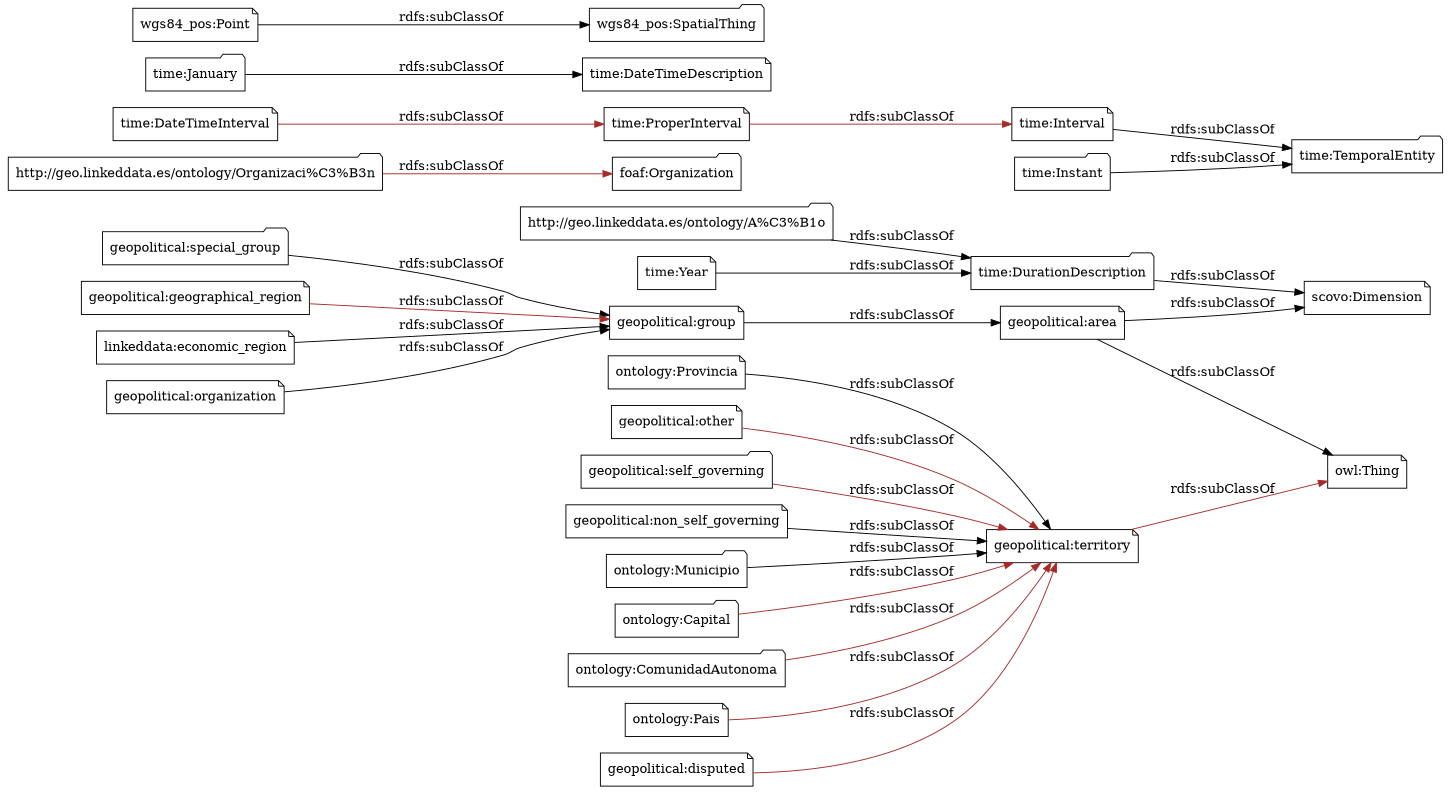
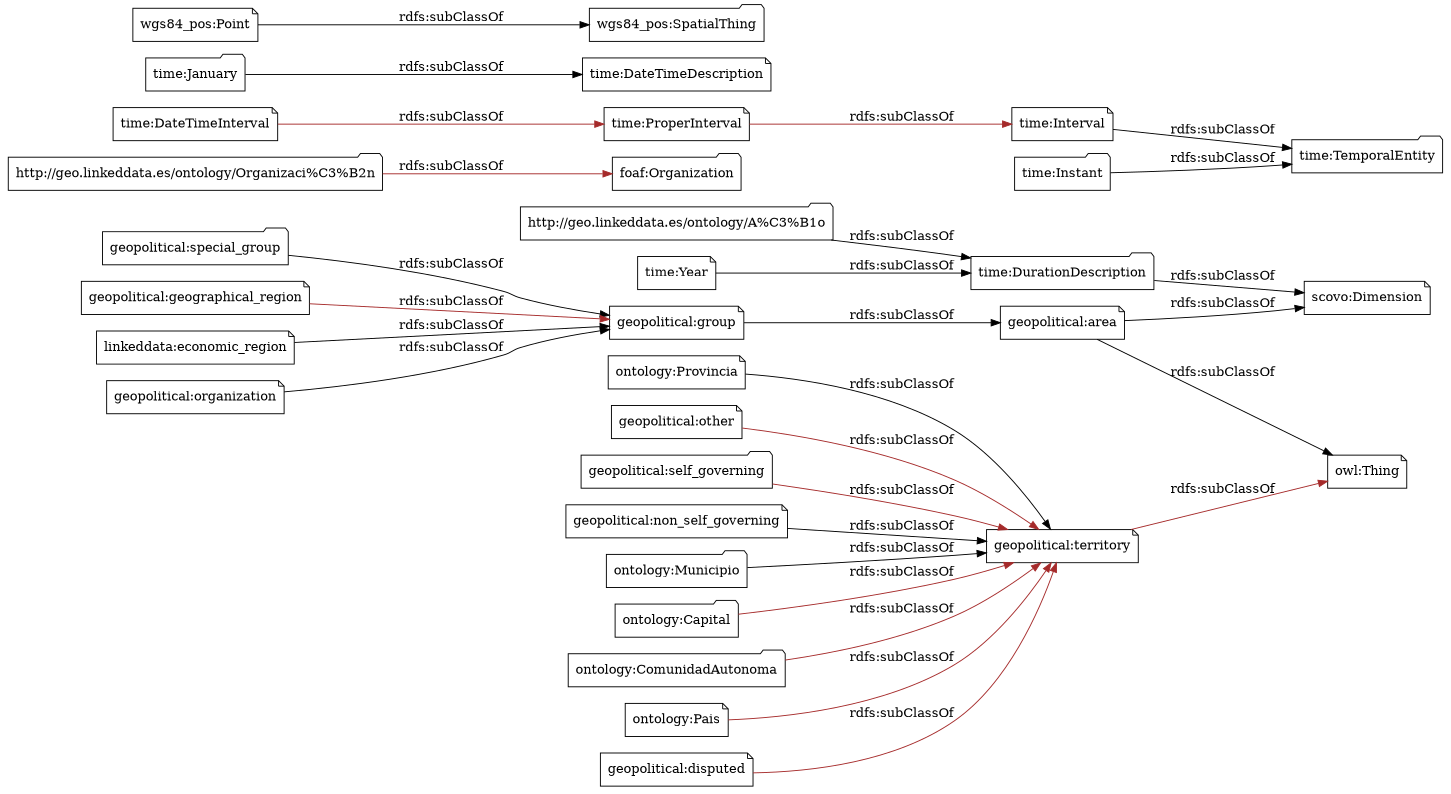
  digraph {
    rankdir=LR
    node [color=black shape=note]
    edge [color=black]
    "ontology:Provincia"
    "geopolitical:territory"
    "owl:Thing"
    "ontology:Municipio" [shape=folder]
    "ontology:Capital" [shape=folder]
    "ontology:ComunidadAutonoma" [shape=folder]
    "ontology:Pais"
    "geopolitical:area"
    "scovo:Dimension"
    "time:DurationDescription" [shape=folder]
-   "http://geo.linkeddata.es/ontology/Organizaci%C3%B3n" [shape=folder]
+   "http://geo.linkeddata.es/ontology/Organizaci%C3%B3n" [shape=folder label="http://geo.linkeddata.es/ontology/Organizaci%C3%B2n"]
    "foaf:Organization" [shape=folder]
    "http://geo.linkeddata.es/ontology/A%C3%B1o" [shape=folder]
    "time:DateTimeInterval"
    "time:ProperInterval"
    "time:Interval"
    "time:January" [shape=folder]
    "time:DateTimeDescription"
    "time:TemporalEntity" [shape=folder]
    "time:Year"
    "time:Instant" [shape=folder]
    "geopolitical:disputed"
    "geopolitical:special_group" [shape=folder]
    "geopolitical:group"
    "geopolitical:geographical_region"
    "geopolitical:other"
    n27 [label="linkeddata:economic_region"]
    "geopolitical:self_governing" [shape=folder]
    "geopolitical:non_self_governing"
    "geopolitical:organization"
    "wgs84_pos:SpatialThing" [shape=folder]
    "wgs84_pos:Point"
    "ontology:Provincia" -> "geopolitical:territory" [label="rdfs:subClassOf"]
    "geopolitical:territory" -> "owl:Thing" [color=brown label="rdfs:subClassOf"]
    "ontology:Municipio" -> "geopolitical:territory" [label="rdfs:subClassOf"]
    "ontology:Capital" -> "geopolitical:territory" [color=brown label="rdfs:subClassOf"]
    "ontology:ComunidadAutonoma" -> "geopolitical:territory" [color=brown label="rdfs:subClassOf"]
    "ontology:Pais" -> "geopolitical:territory" [color=brown label="rdfs:subClassOf"]
    "geopolitical:area" -> "owl:Thing" [label="rdfs:subClassOf"]
    "geopolitical:area" -> "scovo:Dimension" [label="rdfs:subClassOf"]
    "time:DurationDescription" -> "scovo:Dimension" [label="rdfs:subClassOf"]
    "http://geo.linkeddata.es/ontology/Organizaci%C3%B3n" -> "foaf:Organization" [color=brown label="rdfs:subClassOf"]
    "http://geo.linkeddata.es/ontology/A%C3%B1o" -> "time:DurationDescription" [label="rdfs:subClassOf"]
    "time:DateTimeInterval" -> "time:ProperInterval" [color=brown label="rdfs:subClassOf"]
    "time:ProperInterval" -> "time:Interval" [color=brown label="rdfs:subClassOf"]
    "time:Interval" -> "time:TemporalEntity" [label="rdfs:subClassOf"]
    "time:January" -> "time:DateTimeDescription" [label="rdfs:subClassOf"]
    "time:Year" -> "time:DurationDescription" [label="rdfs:subClassOf"]
    "time:Instant" -> "time:TemporalEntity" [label="rdfs:subClassOf"]
    "geopolitical:disputed" -> "geopolitical:territory" [color=brown label="rdfs:subClassOf"]
    "geopolitical:special_group" -> "geopolitical:group" [label="rdfs:subClassOf"]
    "geopolitical:group" -> "geopolitical:area" [label="rdfs:subClassOf"]
    "geopolitical:geographical_region" -> "geopolitical:group" [color=brown label="rdfs:subClassOf"]
    "geopolitical:other" -> "geopolitical:territory" [color=brown label="rdfs:subClassOf"]
    n27 -> "geopolitical:group" [label="rdfs:subClassOf"]
    "geopolitical:self_governing" -> "geopolitical:territory" [color=brown label="rdfs:subClassOf"]
    "geopolitical:non_self_governing" -> "geopolitical:territory" [label="rdfs:subClassOf"]
    "geopolitical:organization" -> "geopolitical:group" [label="rdfs:subClassOf"]
    "wgs84_pos:Point" -> "wgs84_pos:SpatialThing" [label="rdfs:subClassOf"]
  }
